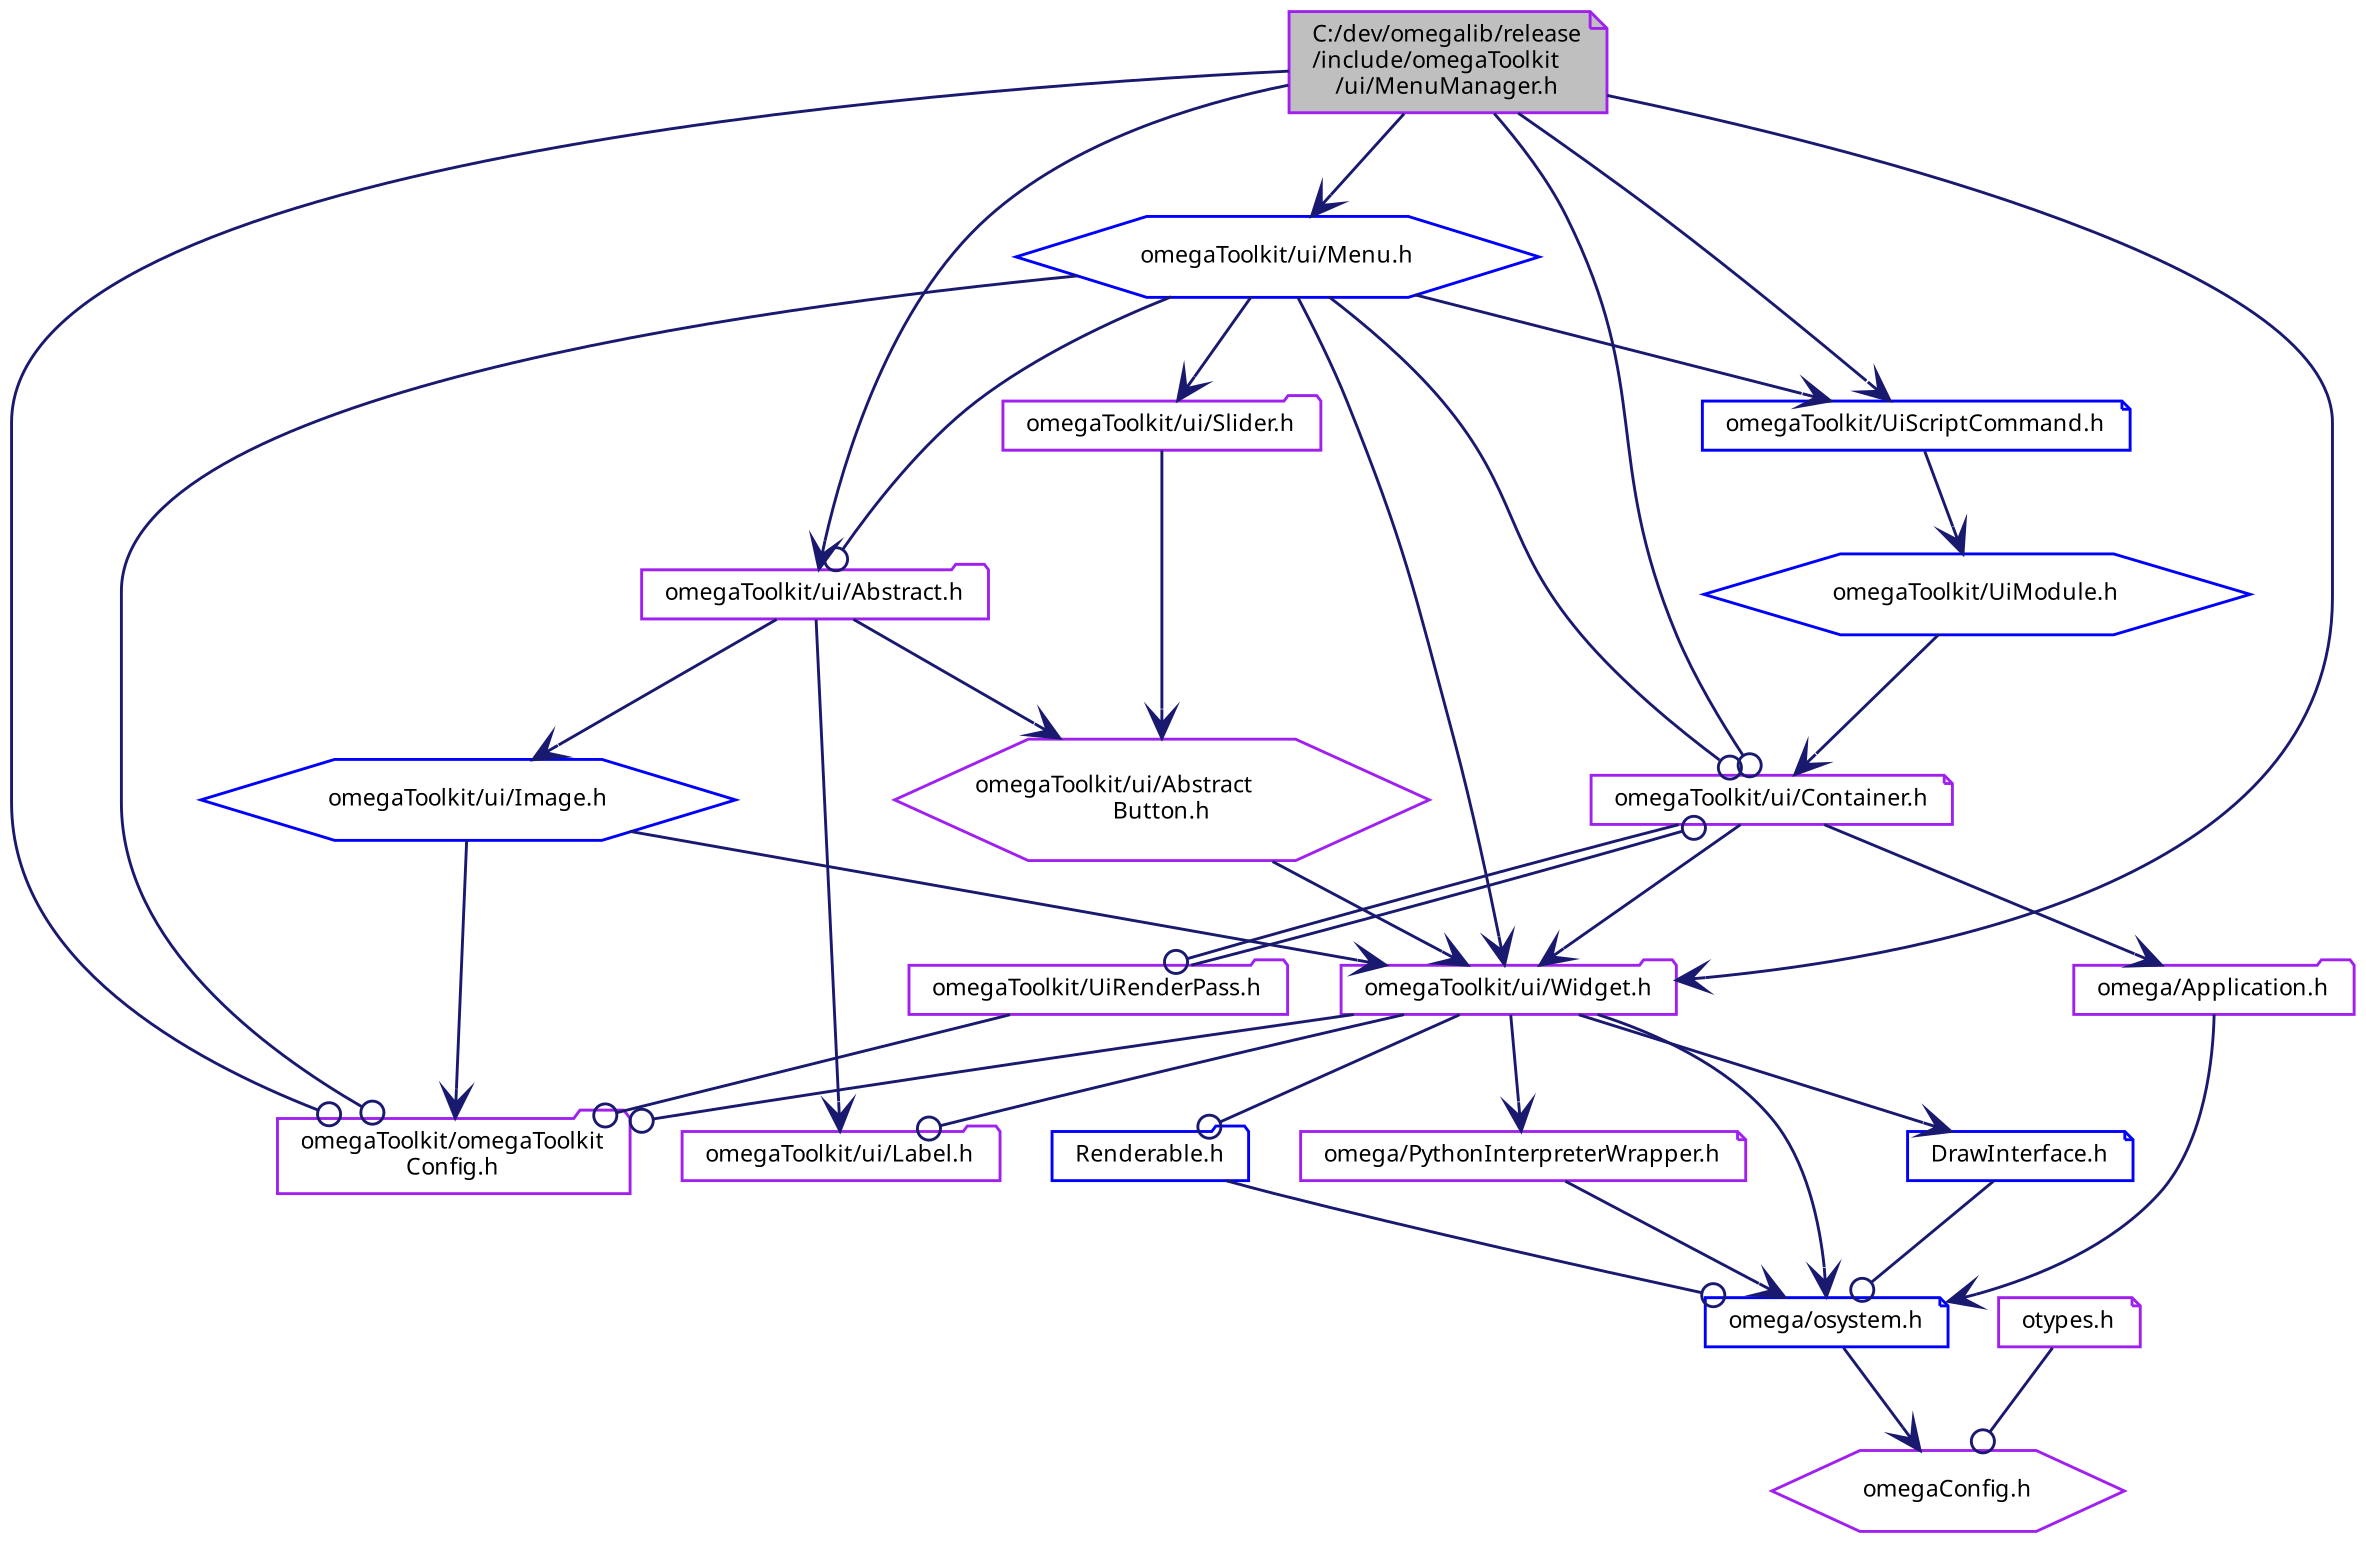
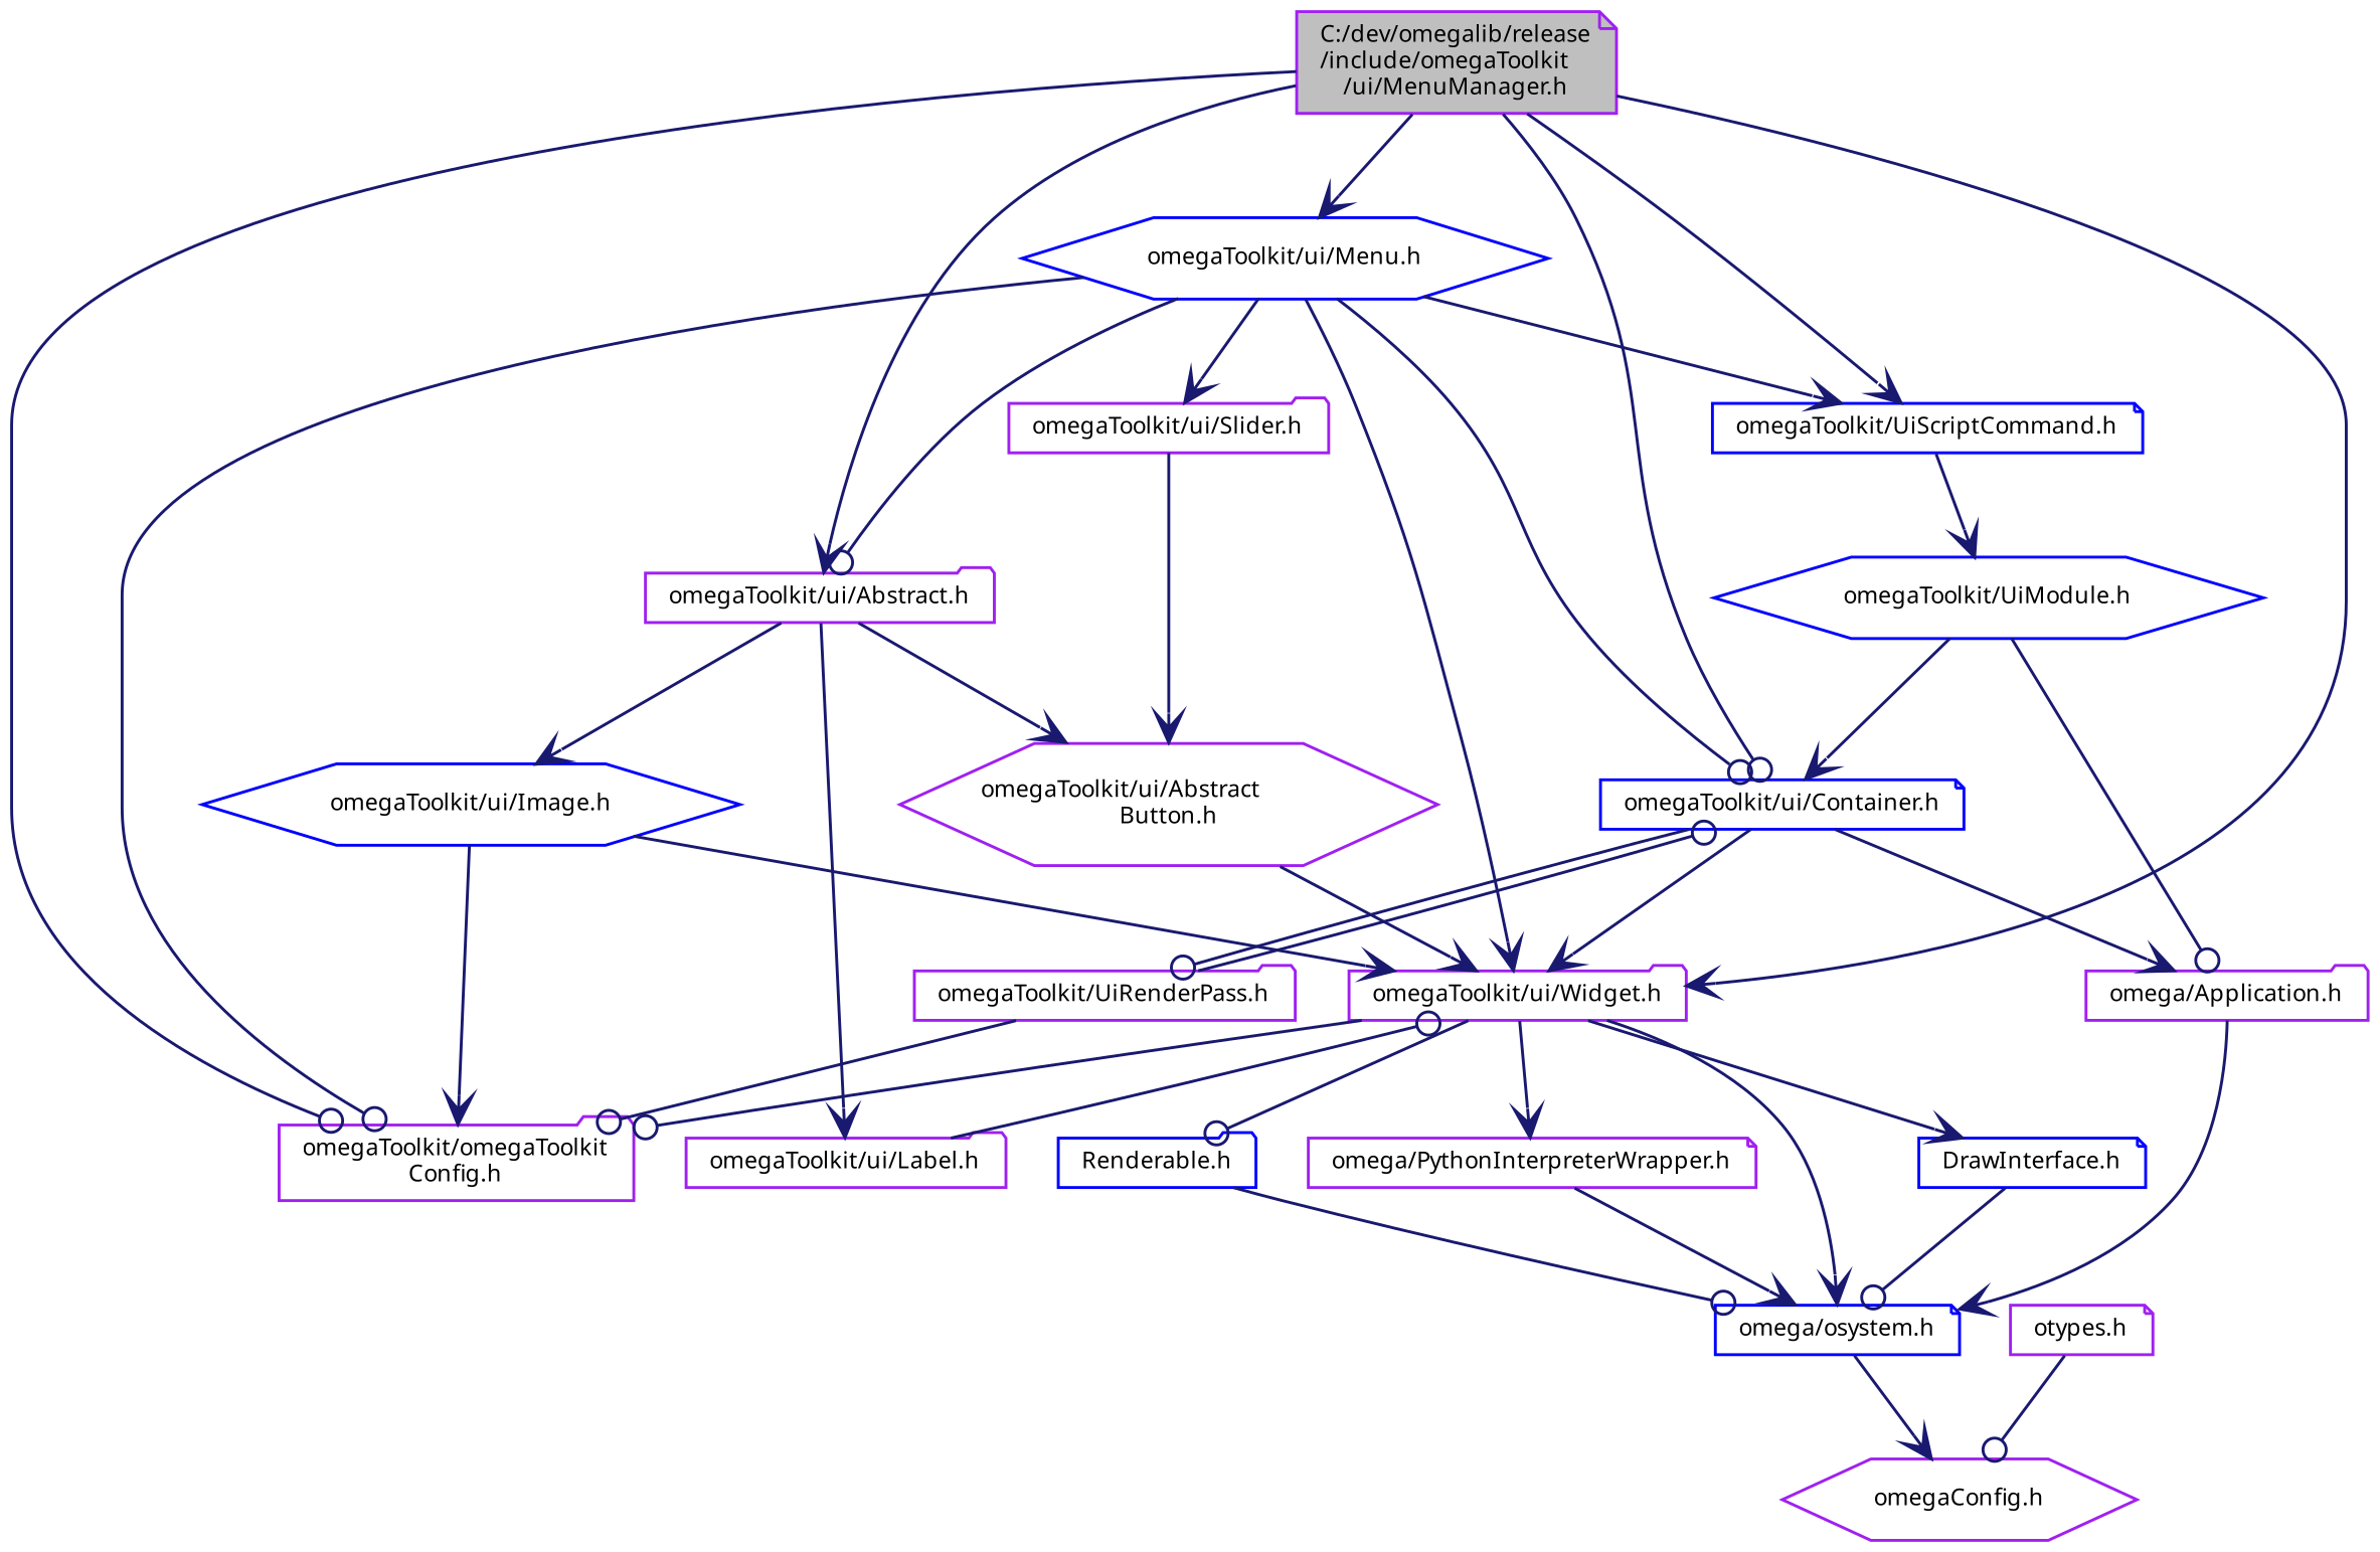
  digraph {
    node [color=purple fontname="FreeSans.ttf" fontsize=8 shape=folder]
    edge [arrowhead=vee color=midnightblue fontname="FreeSans.ttf" fontsize=8 labelfontname="FreeSans.ttf" labelfontsize=8 style=solid]
    n1 [fillcolor=grey75 fontcolor=black height=0.2 label="C:/dev/omegalib/release\l/include/omegaToolkit\l/ui/MenuManager.h" shape=note style=filled width=0.4]
    n2 [height=0.2 label="omegaToolkit/omegaToolkit\lConfig.h" width=0.4]
    n3 [height=0.2 label="omegaToolkit/ui/Widget.h" width=0.4]
    n4 [height=0.2 label="omegaToolkit/ui/Abstract.h" width=0.4]
-   n5 [height=0.2 label="omegaToolkit/ui/Container.h" shape=note width=0.4]
+   n5 [color=blue height=0.2 label="omegaToolkit/ui/Container.h" shape=note width=0.4]
    n6 [color=blue height=0.2 label="omegaToolkit/UiScriptCommand.h" shape=note width=0.4]
    n7 [color=blue height=0.2 label="omegaToolkit/ui/Menu.h" shape=hexagon width=0.4]
    n8 [color=blue height=0.2 label="omega/osystem.h" shape=note width=0.4]
    n9 [color=blue height=0.2 label="DrawInterface.h" shape=note width=0.4]
    n10 [color=blue height=0.2 label="Renderable.h" width=0.4]
    n11 [height=0.2 label="omega/PythonInterpreterWrapper.h" shape=note width=0.4]
    n12 [height=0.2 label="omegaToolkit/ui/Abstract\lButton.h" shape=hexagon width=0.4]
    n13 [height=0.2 label="omegaToolkit/ui/Label.h" width=0.4]
    n14 [color=blue height=0.2 label="omegaToolkit/ui/Image.h" shape=hexagon width=0.4]
    n15 [height=0.2 label="omega/Application.h" width=0.4]
    n16 [height=0.2 label="omegaToolkit/UiRenderPass.h" width=0.4]
    n17 [color=blue height=0.2 label="omegaToolkit/UiModule.h" shape=hexagon width=0.4]
    n18 [height=0.2 label="omegaToolkit/ui/Slider.h" width=0.4]
    n19 [height=0.2 label="omegaConfig.h" shape=hexagon width=0.4]
    n20 [height=0.2 label="otypes.h" shape=note width=0.4]
    n1 -> n2 [arrowhead=odot]
    n1 -> n3
    n1 -> n4
    n1 -> n5 [arrowhead=odot]
    n1 -> n6
    n1 -> n7
    n3 -> n2 [arrowhead=odot]
    n3 -> n8
    n3 -> n9
    n3 -> n10 [arrowhead=odot]
    n3 -> n11
    n4 -> n12
    n4 -> n13
    n4 -> n14
    n5 -> n3
    n5 -> n15
    n5 -> n16 [arrowhead=odot]
    n6 -> n17
    n7 -> n2 [arrowhead=odot]
    n7 -> n3
    n7 -> n4 [arrowhead=odot]
    n7 -> n5 [arrowhead=odot]
    n7 -> n6
    n7 -> n18
    n8 -> n19
    n9 -> n8 [arrowhead=odot]
    n10 -> n8 [arrowhead=odot]
    n11 -> n8
    n12 -> n3
-   n3 -> n13 [arrowhead=odot]
+   n13 -> n3 [arrowhead=odot]
    n14 -> n2
    n14 -> n3
    n15 -> n8
    n16 -> n2 [arrowhead=odot]
    n16 -> n5 [arrowhead=odot]
    n17 -> n5
+   n17 -> n15 [arrowhead=odot]
    n18 -> n12
    n20 -> n19 [arrowhead=odot]
  }
